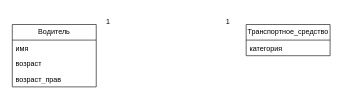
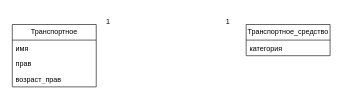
  <mxCell id="0" />
  <mxCell id="1" parent="0" />
- <mxCell id="2" value="Водитель" style="swimlane;fontStyle=0;childLayout=stackLayout;horizontal=1;startSize=26;fillColor=none;horizontalStack=0;resizeParent=1;resizeParentMax=0;resizeLast=0;collapsible=1;marginBottom=0;whiteSpace=wrap;html=1;" vertex="1" parent="1"><mxGeometry x="20" y="40" width="140" height="104" as="geometry" /></mxCell>
+ <mxCell id="2" value="Транспортное" style="swimlane;fontStyle=0;childLayout=stackLayout;horizontal=1;startSize=26;fillColor=none;horizontalStack=0;resizeParent=1;resizeParentMax=0;resizeLast=0;collapsible=1;marginBottom=0;whiteSpace=wrap;html=1;" vertex="1" parent="1"><mxGeometry x="20" y="40" width="140" height="104" as="geometry" /></mxCell>
  <mxCell id="3" value="имя" style="text;strokeColor=none;fillColor=none;align=left;verticalAlign=top;spacingLeft=4;spacingRight=4;overflow=hidden;rotatable=0;points=[[0,0.5],[1,0.5]];portConstraint=eastwest;whiteSpace=wrap;html=1;" vertex="1" parent="2"><mxGeometry y="26" width="140" height="26" as="geometry" /></mxCell>
- <mxCell id="4" value="возраст" style="text;strokeColor=none;fillColor=none;align=left;verticalAlign=top;spacingLeft=4;spacingRight=4;overflow=hidden;rotatable=0;points=[[0,0.5],[1,0.5]];portConstraint=eastwest;whiteSpace=wrap;html=1;" vertex="1" parent="2"><mxGeometry y="52" width="140" height="26" as="geometry" /></mxCell>
+ <mxCell id="4" value="прав" style="text;strokeColor=none;fillColor=none;align=left;verticalAlign=top;spacingLeft=4;spacingRight=4;overflow=hidden;rotatable=0;points=[[0,0.5],[1,0.5]];portConstraint=eastwest;whiteSpace=wrap;html=1;" vertex="1" parent="2"><mxGeometry y="52" width="140" height="26" as="geometry" /></mxCell>
  <mxCell id="5" value="возраст_прав" style="text;strokeColor=none;fillColor=none;align=left;verticalAlign=top;spacingLeft=4;spacingRight=4;overflow=hidden;rotatable=0;points=[[0,0.5],[1,0.5]];portConstraint=eastwest;whiteSpace=wrap;html=1;" vertex="1" parent="2"><mxGeometry y="78" width="140" height="26" as="geometry" /></mxCell>
  <mxCell id="6" value="Транспортное_средство" style="swimlane;fontStyle=0;childLayout=stackLayout;horizontal=1;startSize=26;fillColor=none;horizontalStack=0;resizeParent=1;resizeParentMax=0;resizeLast=0;collapsible=1;marginBottom=0;whiteSpace=wrap;html=1;" vertex="1" parent="1"><mxGeometry x="410" y="40" width="140" height="52" as="geometry" /></mxCell>
  <mxCell id="7" value="категория" style="text;strokeColor=none;fillColor=none;align=left;verticalAlign=top;spacingLeft=4;spacingRight=4;overflow=hidden;rotatable=0;points=[[0,0.5],[1,0.5]];portConstraint=eastwest;whiteSpace=wrap;html=1;" vertex="1" parent="6"><mxGeometry y="26" width="140" height="26" as="geometry" /></mxCell>
  <mxCell id="8" value="1" style="text;html=1;align=center;verticalAlign=middle;whiteSpace=wrap;rounded=0;" vertex="1" parent="1"><mxGeometry x="150" y="20" width="60" height="30" as="geometry" /></mxCell>
  <mxCell id="9" value="1" style="text;html=1;align=center;verticalAlign=middle;whiteSpace=wrap;rounded=0;" vertex="1" parent="1"><mxGeometry x="350" y="20" width="60" height="30" as="geometry" /></mxCell>
